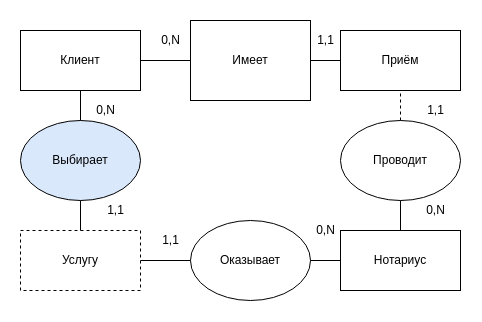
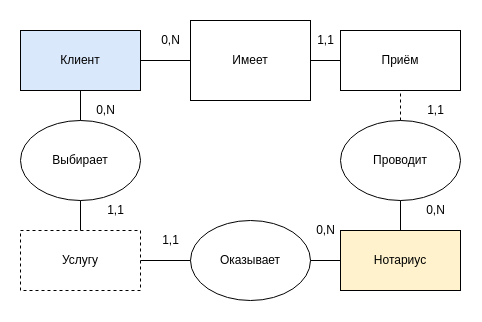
  <mxCell id="0" />
  <mxCell id="1" parent="0" />
- <mxCell id="2" value="Клиент" style="rounded=0;whiteSpace=wrap;html=1;" vertex="1" parent="1"><mxGeometry x="20" y="30" width="120" height="60" as="geometry" /></mxCell>
+ <mxCell id="2" value="Клиент" style="rounded=0;whiteSpace=wrap;html=1;fillColor=#dae8fc;" vertex="1" parent="1"><mxGeometry x="20" y="30" width="120" height="60" as="geometry" /></mxCell>
  <mxCell id="3" value="Приём" style="rounded=0;whiteSpace=wrap;html=1;" vertex="1" parent="1"><mxGeometry x="340" y="30" width="120" height="60" as="geometry" /></mxCell>
- <mxCell id="4" value="Нотариус" style="rounded=0;whiteSpace=wrap;html=1;" vertex="1" parent="1"><mxGeometry x="340" y="230" width="120" height="60" as="geometry" /></mxCell>
+ <mxCell id="4" value="Нотариус" style="rounded=0;whiteSpace=wrap;html=1;fillColor=#fff2cc;" vertex="1" parent="1"><mxGeometry x="340" y="230" width="120" height="60" as="geometry" /></mxCell>
  <mxCell id="5" value="Услугу" style="rounded=0;whiteSpace=wrap;html=1;dashed=1;" vertex="1" parent="1"><mxGeometry x="20" y="230" width="120" height="60" as="geometry" /></mxCell>
  <mxCell id="6" value="Имеет" style="whiteSpace=wrap;html=1;rounded=0;" vertex="1" parent="1"><mxGeometry x="190" y="20" width="120" height="80" as="geometry" /></mxCell>
  <mxCell id="7" value="Проводит" style="ellipse;whiteSpace=wrap;html=1;" vertex="1" parent="1"><mxGeometry x="340" y="120" width="120" height="80" as="geometry" /></mxCell>
  <mxCell id="8" value="Оказывает" style="ellipse;whiteSpace=wrap;html=1;" vertex="1" parent="1"><mxGeometry x="190" y="220" width="120" height="80" as="geometry" /></mxCell>
- <mxCell id="9" value="Выбирает" style="ellipse;whiteSpace=wrap;html=1;fillColor=#dae8fc;" vertex="1" parent="1"><mxGeometry x="20" y="120" width="120" height="80" as="geometry" /></mxCell>
+ <mxCell id="9" value="Выбирает" style="ellipse;whiteSpace=wrap;html=1;" vertex="1" parent="1"><mxGeometry x="20" y="120" width="120" height="80" as="geometry" /></mxCell>
  <mxCell id="10" value="" style="endArrow=none;html=1;rounded=0;entryX=0;entryY=0.5;entryDx=0;entryDy=0;" edge="1" parent="1" target="6"><mxGeometry width="50" height="50" relative="1" as="geometry"><mxPoint x="140" y="60" as="sourcePoint" /><mxPoint x="190" y="10" as="targetPoint" /></mxGeometry></mxCell>
  <mxCell id="11" value="" style="endArrow=none;html=1;rounded=0;exitX=0.5;exitY=0;exitDx=0;exitDy=0;entryX=0.5;entryY=1;entryDx=0;entryDy=0;dashed=1;" edge="1" parent="1" source="7" target="3"><mxGeometry width="50" height="50" relative="1" as="geometry"><mxPoint x="354" y="140" as="sourcePoint" /><mxPoint x="404" y="90" as="targetPoint" /></mxGeometry></mxCell>
  <mxCell id="12" value="" style="endArrow=none;html=1;rounded=0;exitX=0.5;exitY=0;exitDx=0;exitDy=0;" edge="1" parent="1" source="4"><mxGeometry width="50" height="50" relative="1" as="geometry"><mxPoint x="350" y="250" as="sourcePoint" /><mxPoint x="400" y="200" as="targetPoint" /></mxGeometry></mxCell>
  <mxCell id="13" value="" style="endArrow=none;html=1;rounded=0;exitX=1;exitY=0.5;exitDx=0;exitDy=0;" edge="1" parent="1" source="6"><mxGeometry width="50" height="50" relative="1" as="geometry"><mxPoint x="290" y="110" as="sourcePoint" /><mxPoint x="340" y="60" as="targetPoint" /></mxGeometry></mxCell>
  <mxCell id="14" value="" style="endArrow=none;html=1;rounded=0;exitX=1;exitY=0.5;exitDx=0;exitDy=0;" edge="1" parent="1" source="8"><mxGeometry width="50" height="50" relative="1" as="geometry"><mxPoint x="290" y="310" as="sourcePoint" /><mxPoint x="340" y="260" as="targetPoint" /></mxGeometry></mxCell>
  <mxCell id="15" value="" style="endArrow=none;html=1;rounded=0;exitX=1;exitY=0.5;exitDx=0;exitDy=0;" edge="1" parent="1" source="5"><mxGeometry width="50" height="50" relative="1" as="geometry"><mxPoint x="140" y="310" as="sourcePoint" /><mxPoint x="190" y="260" as="targetPoint" /></mxGeometry></mxCell>
  <mxCell id="16" value="" style="endArrow=none;html=1;rounded=0;exitX=0.5;exitY=0;exitDx=0;exitDy=0;" edge="1" parent="1" source="5"><mxGeometry width="50" height="50" relative="1" as="geometry"><mxPoint x="30" y="250" as="sourcePoint" /><mxPoint x="80" y="200" as="targetPoint" /></mxGeometry></mxCell>
  <mxCell id="17" value="" style="endArrow=none;html=1;rounded=0;exitX=0.5;exitY=0;exitDx=0;exitDy=0;" edge="1" parent="1" source="9"><mxGeometry width="50" height="50" relative="1" as="geometry"><mxPoint x="30" y="140" as="sourcePoint" /><mxPoint x="80" y="90" as="targetPoint" /></mxGeometry></mxCell>
  <mxCell id="18" value="0,N" style="text;html=1;align=center;verticalAlign=middle;resizable=0;points=[];autosize=1;strokeColor=none;fillColor=none;" vertex="1" parent="1"><mxGeometry x="155" y="30" width="30" height="20" as="geometry" /></mxCell>
  <mxCell id="19" value="1,1" style="text;html=1;align=center;verticalAlign=middle;resizable=0;points=[];autosize=1;strokeColor=none;fillColor=none;" vertex="1" parent="1"><mxGeometry x="310" y="30" width="30" height="20" as="geometry" /></mxCell>
  <mxCell id="20" value="0,N" style="text;html=1;align=center;verticalAlign=middle;resizable=0;points=[];autosize=1;strokeColor=none;fillColor=none;" vertex="1" parent="1"><mxGeometry x="310" y="220" width="30" height="20" as="geometry" /></mxCell>
  <mxCell id="21" value="0,N" style="text;html=1;align=center;verticalAlign=middle;resizable=0;points=[];autosize=1;strokeColor=none;fillColor=none;" vertex="1" parent="1"><mxGeometry x="420" y="200" width="30" height="20" as="geometry" /></mxCell>
  <mxCell id="22" value="1,1" style="text;html=1;align=center;verticalAlign=middle;resizable=0;points=[];autosize=1;strokeColor=none;fillColor=none;" vertex="1" parent="1"><mxGeometry x="420" y="100" width="30" height="20" as="geometry" /></mxCell>
  <mxCell id="23" value="1,1" style="text;html=1;align=center;verticalAlign=middle;resizable=0;points=[];autosize=1;strokeColor=none;fillColor=none;" vertex="1" parent="1"><mxGeometry x="100" y="200" width="30" height="20" as="geometry" /></mxCell>
  <mxCell id="24" value="1,1" style="text;html=1;align=center;verticalAlign=middle;resizable=0;points=[];autosize=1;strokeColor=none;fillColor=none;" vertex="1" parent="1"><mxGeometry x="155" y="230" width="30" height="20" as="geometry" /></mxCell>
  <mxCell id="25" value="0,N" style="text;html=1;align=center;verticalAlign=middle;resizable=0;points=[];autosize=1;strokeColor=none;fillColor=none;" vertex="1" parent="1"><mxGeometry x="90" y="100" width="30" height="20" as="geometry" /></mxCell>
